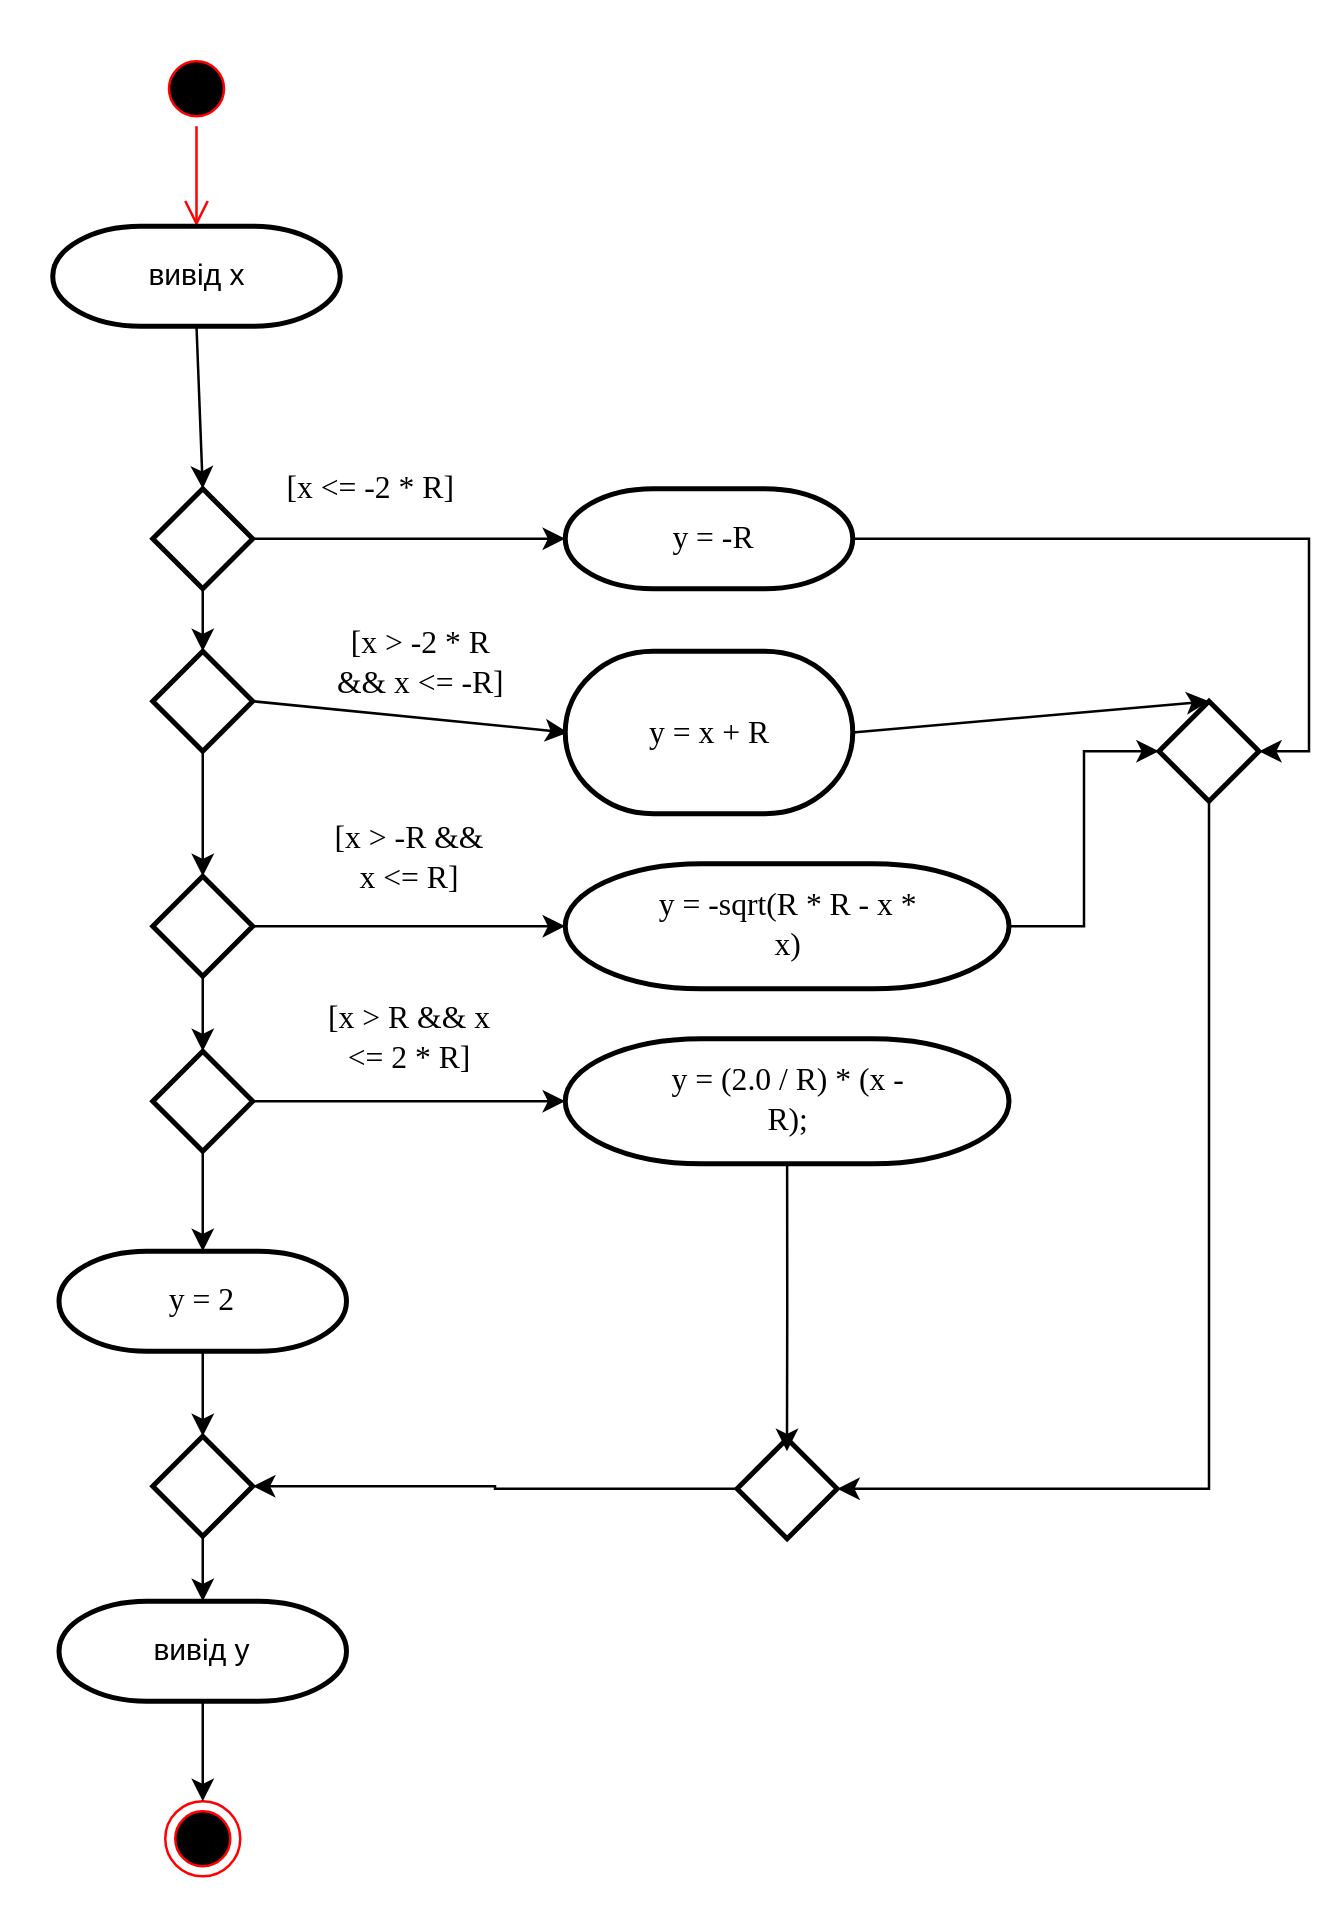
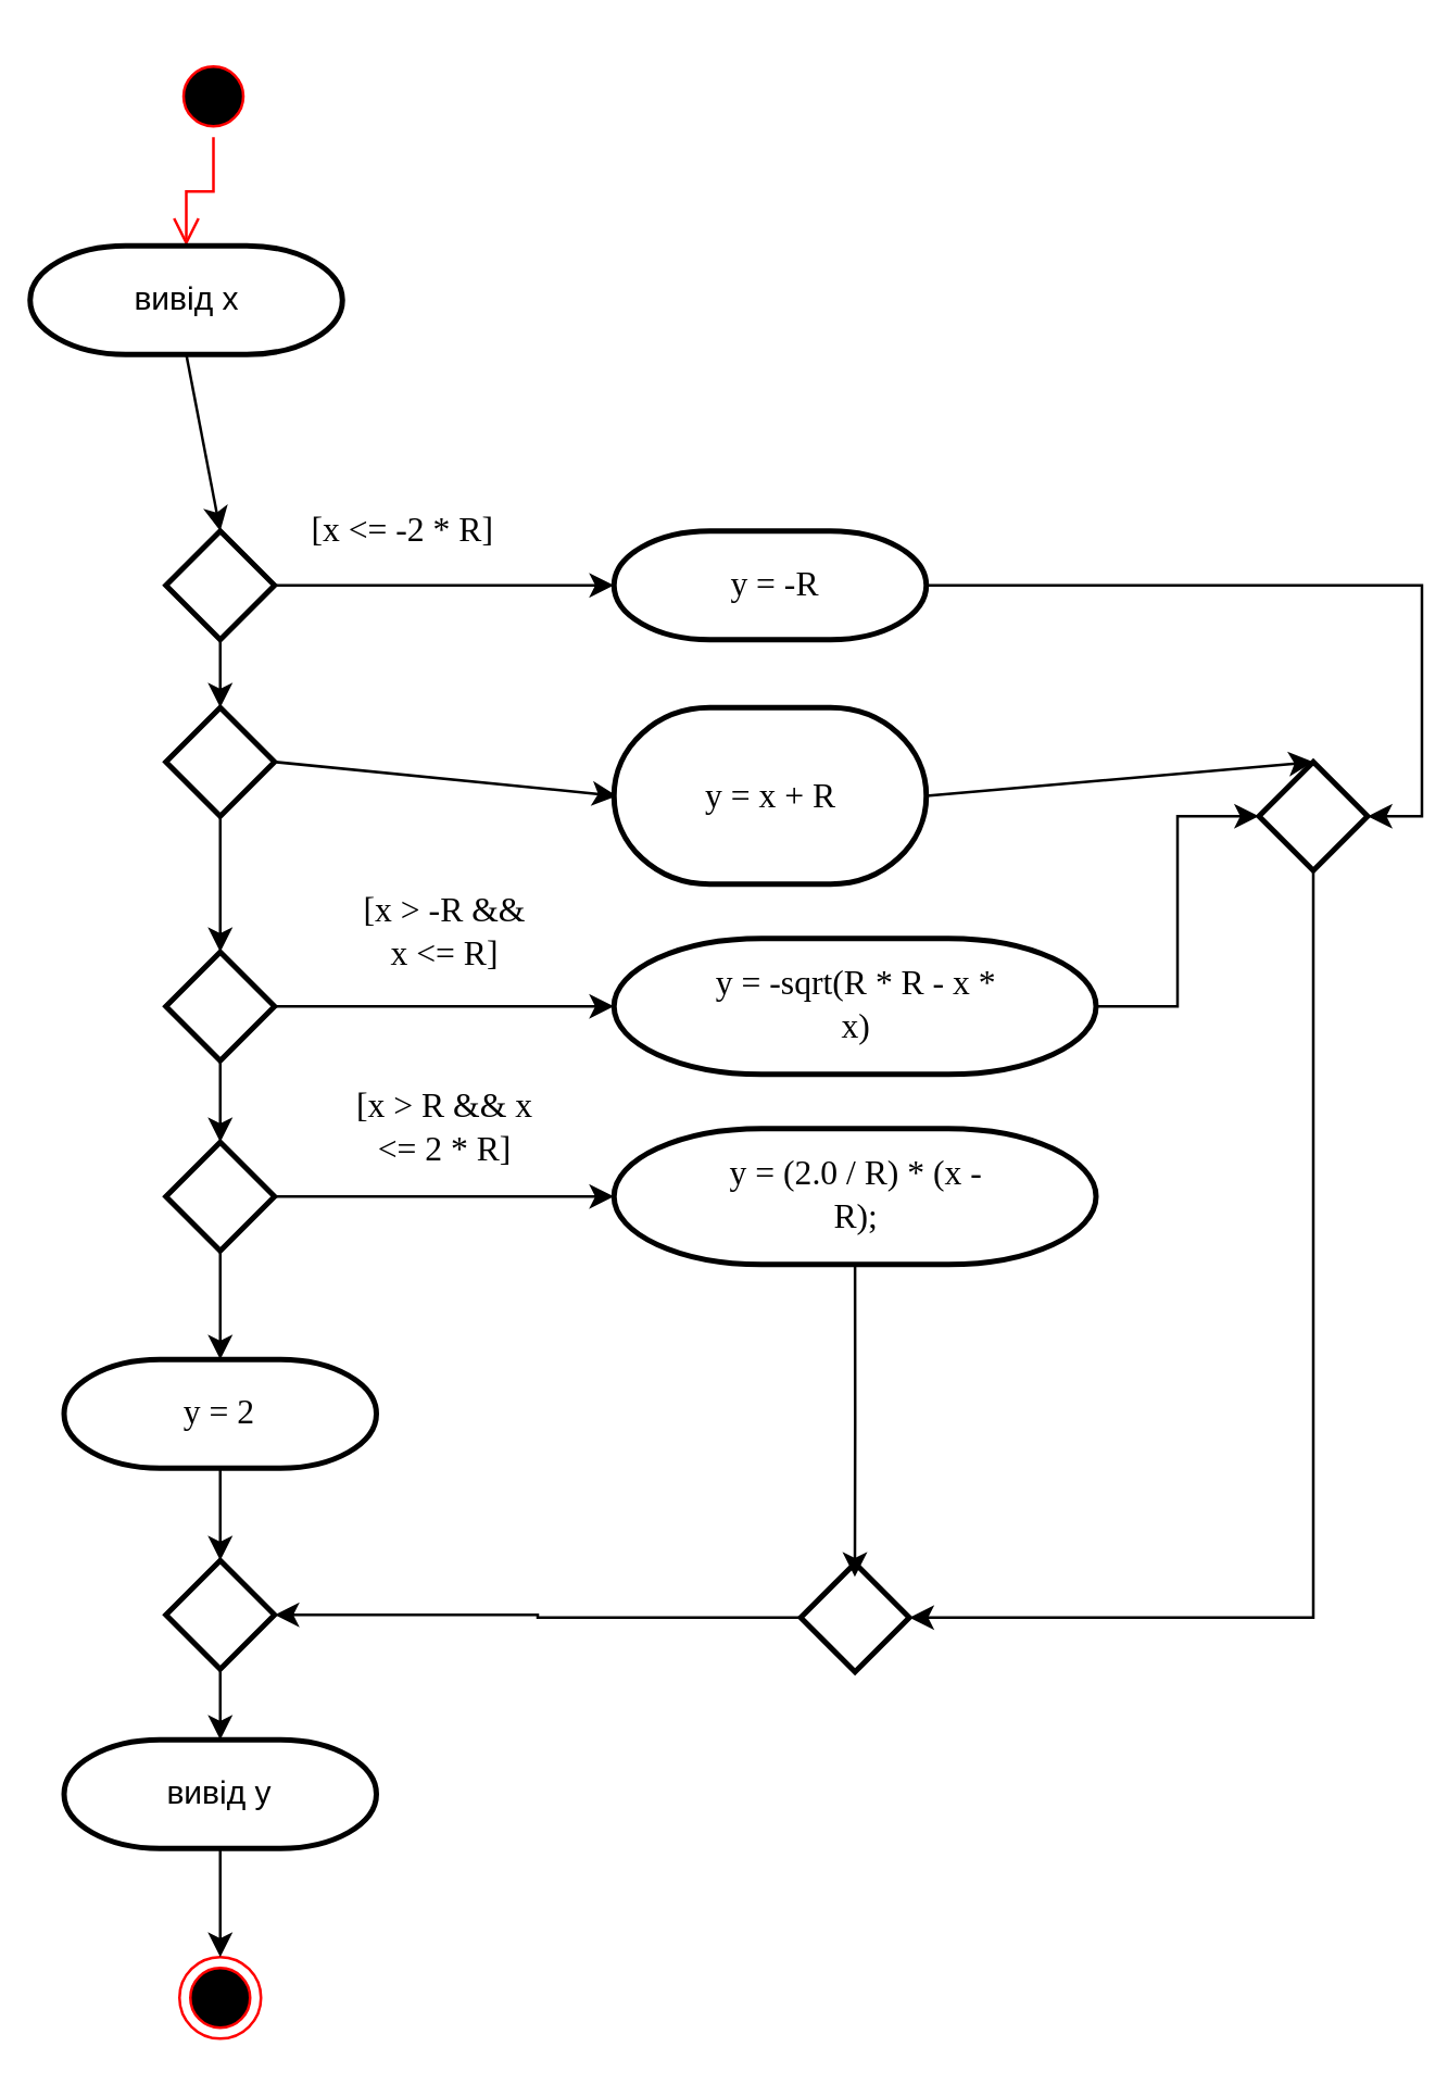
  <mxCell id="0" />
  <mxCell id="1" parent="0" />
  <mxCell id="2" value="" style="ellipse;html=1;shape=startState;fillColor=#000000;strokeColor=#ff0000;" vertex="1" parent="1"><mxGeometry x="63" y="20" width="30" height="30" as="geometry" /></mxCell>
  <mxCell id="3" value="" style="edgeStyle=orthogonalEdgeStyle;html=1;verticalAlign=bottom;endArrow=open;endSize=8;strokeColor=#ff0000;rounded=0;entryX=0.5;entryY=0;entryDx=0;entryDy=0;entryPerimeter=0;" edge="1" source="2" parent="1" target="4"><mxGeometry relative="1" as="geometry"><mxPoint x="78" y="110" as="targetPoint" /></mxGeometry></mxCell>
- <mxCell id="4" value="вивід x" style="strokeWidth=2;html=1;shape=mxgraph.flowchart.terminator;whiteSpace=wrap;" vertex="1" parent="1"><mxGeometry x="20.5" y="90" width="115" height="40" as="geometry" /></mxCell>
+ <mxCell id="4" value="вивід x" style="strokeWidth=2;html=1;shape=mxgraph.flowchart.terminator;whiteSpace=wrap;" vertex="1" parent="1"><mxGeometry x="10.5" y="90" width="115" height="40" as="geometry" /></mxCell>
  <mxCell id="5" value="" style="endArrow=classic;html=1;rounded=0;exitX=0.5;exitY=1;exitDx=0;exitDy=0;exitPerimeter=0;entryX=0.5;entryY=0;entryDx=0;entryDy=0;entryPerimeter=0;" edge="1" parent="1" source="4" target="6"><mxGeometry width="50" height="50" relative="1" as="geometry"><mxPoint x="165.5" y="230" as="sourcePoint" /><mxPoint x="80.5" y="200" as="targetPoint" /></mxGeometry></mxCell>
  <mxCell id="6" value="" style="strokeWidth=2;html=1;shape=mxgraph.flowchart.decision;whiteSpace=wrap;" vertex="1" parent="1"><mxGeometry x="60.5" y="195" width="40" height="40" as="geometry" /></mxCell>
  <mxCell id="7" value="" style="strokeWidth=2;html=1;shape=mxgraph.flowchart.decision;whiteSpace=wrap;" vertex="1" parent="1"><mxGeometry x="60.5" y="260" width="40" height="40" as="geometry" /></mxCell>
  <mxCell id="8" value="" style="endArrow=classic;html=1;rounded=0;exitX=0.5;exitY=1;exitDx=0;exitDy=0;exitPerimeter=0;entryX=0.5;entryY=0;entryDx=0;entryDy=0;entryPerimeter=0;" edge="1" parent="1" source="6" target="7"><mxGeometry width="50" height="50" relative="1" as="geometry"><mxPoint x="135.5" y="260" as="sourcePoint" /><mxPoint x="185.5" y="210" as="targetPoint" /></mxGeometry></mxCell>
  <mxCell id="9" value="" style="endArrow=classic;html=1;rounded=0;exitX=0.5;exitY=1;exitDx=0;exitDy=0;exitPerimeter=0;entryX=0.5;entryY=0;entryDx=0;entryDy=0;entryPerimeter=0;" edge="1" parent="1" target="10"><mxGeometry width="50" height="50" relative="1" as="geometry"><mxPoint x="80.5" y="610" as="sourcePoint" /><mxPoint x="80.5" y="400" as="targetPoint" /></mxGeometry></mxCell>
  <mxCell id="10" value="вивід у" style="strokeWidth=2;html=1;shape=mxgraph.flowchart.terminator;whiteSpace=wrap;" vertex="1" parent="1"><mxGeometry x="23" y="640" width="115" height="40" as="geometry" /></mxCell>
  <mxCell id="11" value="" style="ellipse;html=1;shape=endState;fillColor=#000000;strokeColor=#ff0000;" vertex="1" parent="1"><mxGeometry x="65.5" y="720" width="30" height="30" as="geometry" /></mxCell>
  <mxCell id="12" value="" style="endArrow=classic;html=1;rounded=0;exitX=0.5;exitY=1;exitDx=0;exitDy=0;exitPerimeter=0;entryX=0.5;entryY=0;entryDx=0;entryDy=0;" edge="1" parent="1" source="10" target="11"><mxGeometry width="50" height="50" relative="1" as="geometry"><mxPoint x="205.5" y="470" as="sourcePoint" /><mxPoint x="255.5" y="420" as="targetPoint" /></mxGeometry></mxCell>
  <mxCell id="13" value="" style="endArrow=classic;html=1;rounded=0;exitX=1;exitY=0.5;exitDx=0;exitDy=0;exitPerimeter=0;entryX=0;entryY=0.5;entryDx=0;entryDy=0;entryPerimeter=0;" edge="1" parent="1" source="6" target="15"><mxGeometry width="50" height="50" relative="1" as="geometry"><mxPoint x="215.5" y="170" as="sourcePoint" /><mxPoint x="225.5" y="210" as="targetPoint" /></mxGeometry></mxCell>
  <mxCell id="14" value="" style="endArrow=classic;html=1;rounded=0;exitX=1;exitY=0.5;exitDx=0;exitDy=0;exitPerimeter=0;entryX=0.009;entryY=0.5;entryDx=0;entryDy=0;entryPerimeter=0;" edge="1" parent="1" source="7" target="18"><mxGeometry width="50" height="50" relative="1" as="geometry"><mxPoint x="155.5" y="300" as="sourcePoint" /><mxPoint x="225.5" y="280" as="targetPoint" /></mxGeometry></mxCell>
  <mxCell id="15" value="&lt;span style=&quot;font-size: 9.5pt; font-family: &amp;quot;Cascadia Mono&amp;quot;; background: white;&quot;&gt;&amp;nbsp;y = -R&lt;/span&gt;" style="strokeWidth=2;html=1;shape=mxgraph.flowchart.terminator;whiteSpace=wrap;" vertex="1" parent="1"><mxGeometry x="225.5" y="195" width="115" height="40" as="geometry" /></mxCell>
  <mxCell id="16" value="&lt;span style=&quot;font-size: 9.5pt; font-family: &amp;quot;Cascadia Mono&amp;quot;; background: white;&quot;&gt;[x &amp;lt;= -2 * R]&lt;/span&gt;" style="text;html=1;align=center;verticalAlign=middle;whiteSpace=wrap;rounded=0;" vertex="1" parent="1"><mxGeometry x="93" y="180" width="110" height="30" as="geometry" /></mxCell>
- <mxCell id="17" value="&lt;span style=&quot;font-size: 9.5pt; font-family: &amp;quot;Cascadia Mono&amp;quot;; background: white;&quot;&gt;[x &amp;gt; -2 * R&lt;br&gt;&amp;amp;&amp;amp; x &amp;lt;= -R]&lt;/span&gt;" style="text;html=1;align=center;verticalAlign=middle;whiteSpace=wrap;rounded=0;" vertex="1" parent="1"><mxGeometry x="123" y="250" width="90" height="30" as="geometry" /></mxCell>
  <mxCell id="18" value="&lt;span style=&quot;font-size: 9.5pt; font-family: &amp;quot;Cascadia Mono&amp;quot;; background: white;&quot;&gt;y = x + R&lt;/span&gt;" style="strokeWidth=2;html=1;shape=mxgraph.flowchart.terminator;whiteSpace=wrap;" vertex="1" parent="1"><mxGeometry x="225.5" y="260" width="115" height="65" as="geometry" /></mxCell>
  <mxCell id="19" value="" style="endArrow=classic;html=1;rounded=0;exitX=0.5;exitY=1;exitDx=0;exitDy=0;exitPerimeter=0;entryX=0.5;entryY=0;entryDx=0;entryDy=0;entryPerimeter=0;" edge="1" parent="1" source="7" target="20"><mxGeometry width="50" height="50" relative="1" as="geometry"><mxPoint x="23" y="335" as="sourcePoint" /><mxPoint x="80.5" y="320" as="targetPoint" /></mxGeometry></mxCell>
  <mxCell id="20" value="" style="strokeWidth=2;html=1;shape=mxgraph.flowchart.decision;whiteSpace=wrap;" vertex="1" parent="1"><mxGeometry x="60.5" y="350" width="40" height="40" as="geometry" /></mxCell>
  <mxCell id="21" value="" style="endArrow=classic;html=1;rounded=0;exitX=0.5;exitY=1;exitDx=0;exitDy=0;exitPerimeter=0;entryX=0.5;entryY=0;entryDx=0;entryDy=0;entryPerimeter=0;" edge="1" parent="1" source="20" target="26"><mxGeometry width="50" height="50" relative="1" as="geometry"><mxPoint x="215.5" y="430" as="sourcePoint" /><mxPoint x="80" y="430" as="targetPoint" /></mxGeometry></mxCell>
  <mxCell id="22" value="" style="strokeWidth=2;html=1;shape=mxgraph.flowchart.decision;whiteSpace=wrap;" vertex="1" parent="1"><mxGeometry x="294.25" y="575" width="40" height="40" as="geometry" /></mxCell>
  <mxCell id="23" value="" style="endArrow=classic;html=1;rounded=0;exitX=1;exitY=0.5;exitDx=0;exitDy=0;exitPerimeter=0;entryX=0;entryY=0.5;entryDx=0;entryDy=0;entryPerimeter=0;" edge="1" parent="1" source="20" target="25"><mxGeometry width="50" height="50" relative="1" as="geometry"><mxPoint x="173" y="340" as="sourcePoint" /><mxPoint x="223" y="370" as="targetPoint" /></mxGeometry></mxCell>
  <mxCell id="24" value="&lt;span style=&quot;font-size: 9.5pt; font-family: &amp;quot;Cascadia Mono&amp;quot;; background: white;&quot;&gt;[x &amp;gt; -R &amp;amp;&amp;amp;&lt;br/&gt;x &amp;lt;= R]&lt;/span&gt;" style="text;html=1;align=center;verticalAlign=middle;resizable=0;points=[];autosize=1;strokeColor=none;fillColor=none;" vertex="1" parent="1"><mxGeometry x="113" y="323" width="100" height="40" as="geometry" /></mxCell>
  <mxCell id="25" value="&lt;span style=&quot;font-size: 9.5pt; font-family: &amp;quot;Cascadia Mono&amp;quot;; background: white;&quot;&gt;y = -sqrt(R * R - x *&lt;br/&gt;x)&lt;/span&gt;" style="strokeWidth=2;html=1;shape=mxgraph.flowchart.terminator;whiteSpace=wrap;" vertex="1" parent="1"><mxGeometry x="225.5" y="345" width="177.5" height="50" as="geometry" /></mxCell>
  <mxCell id="26" value="" style="strokeWidth=2;html=1;shape=mxgraph.flowchart.decision;whiteSpace=wrap;" vertex="1" parent="1"><mxGeometry x="60.5" y="420" width="40" height="40" as="geometry" /></mxCell>
  <mxCell id="27" value="" style="strokeWidth=2;html=1;shape=mxgraph.flowchart.decision;whiteSpace=wrap;" vertex="1" parent="1"><mxGeometry x="60.5" y="574" width="40" height="40" as="geometry" /></mxCell>
  <mxCell id="28" value="" style="endArrow=classic;html=1;rounded=0;exitX=0.5;exitY=1;exitDx=0;exitDy=0;exitPerimeter=0;entryX=0.5;entryY=0;entryDx=0;entryDy=0;entryPerimeter=0;" edge="1" parent="1" source="26" target="33"><mxGeometry width="50" height="50" relative="1" as="geometry"><mxPoint x="163" y="360" as="sourcePoint" /><mxPoint x="81" y="500" as="targetPoint" /></mxGeometry></mxCell>
  <mxCell id="29" value="" style="endArrow=classic;html=1;rounded=0;exitX=1;exitY=0.5;exitDx=0;exitDy=0;exitPerimeter=0;entryX=0;entryY=0.5;entryDx=0;entryDy=0;entryPerimeter=0;" edge="1" parent="1" source="26" target="31"><mxGeometry width="50" height="50" relative="1" as="geometry"><mxPoint x="173" y="350" as="sourcePoint" /><mxPoint x="223" y="440" as="targetPoint" /></mxGeometry></mxCell>
  <mxCell id="30" style="edgeStyle=orthogonalEdgeStyle;rounded=0;orthogonalLoop=1;jettySize=auto;html=1;exitX=0.5;exitY=1;exitDx=0;exitDy=0;exitPerimeter=0;" edge="1" parent="1" source="31"><mxGeometry relative="1" as="geometry"><mxPoint x="314.182" y="580" as="targetPoint" /></mxGeometry></mxCell>
  <mxCell id="31" value="&lt;span style=&quot;font-size: 9.5pt; font-family: &amp;quot;Cascadia Mono&amp;quot;; background: white;&quot;&gt;y = (2.0 / R) * (x -&lt;br/&gt;R);&lt;/span&gt;" style="strokeWidth=2;html=1;shape=mxgraph.flowchart.terminator;whiteSpace=wrap;" vertex="1" parent="1"><mxGeometry x="225.5" y="415" width="177.5" height="50" as="geometry" /></mxCell>
  <mxCell id="32" value="&lt;span style=&quot;font-size: 9.5pt; font-family: &amp;quot;Cascadia Mono&amp;quot;; background: white;&quot;&gt;[x &amp;gt; R &amp;amp;&amp;amp; x&lt;br/&gt;&amp;lt;= 2 * R]&lt;/span&gt;" style="text;html=1;align=center;verticalAlign=middle;resizable=0;points=[];autosize=1;strokeColor=none;fillColor=none;" vertex="1" parent="1"><mxGeometry x="108" y="395" width="110" height="40" as="geometry" /></mxCell>
  <mxCell id="33" value="&lt;span style=&quot;font-size: 9.5pt; font-family: &amp;quot;Cascadia Mono&amp;quot;; background: white;&quot;&gt;y = 2&lt;/span&gt;" style="strokeWidth=2;html=1;shape=mxgraph.flowchart.terminator;whiteSpace=wrap;" vertex="1" parent="1"><mxGeometry x="23" y="500" width="115" height="40" as="geometry" /></mxCell>
  <mxCell id="34" style="edgeStyle=orthogonalEdgeStyle;rounded=0;orthogonalLoop=1;jettySize=auto;html=1;exitX=0.5;exitY=1;exitDx=0;exitDy=0;exitPerimeter=0;entryX=0.5;entryY=0;entryDx=0;entryDy=0;entryPerimeter=0;" edge="1" parent="1" source="33" target="27"><mxGeometry relative="1" as="geometry" /></mxCell>
  <mxCell id="35" style="edgeStyle=orthogonalEdgeStyle;rounded=0;orthogonalLoop=1;jettySize=auto;html=1;exitX=0;exitY=0.5;exitDx=0;exitDy=0;exitPerimeter=0;entryX=1;entryY=0.5;entryDx=0;entryDy=0;entryPerimeter=0;" edge="1" parent="1" source="22" target="27"><mxGeometry relative="1" as="geometry" /></mxCell>
  <mxCell id="36" value="" style="endArrow=classic;html=1;rounded=0;exitX=1;exitY=0.5;exitDx=0;exitDy=0;exitPerimeter=0;entryX=0.5;entryY=0;entryDx=0;entryDy=0;entryPerimeter=0;" edge="1" parent="1" source="18" target="37"><mxGeometry width="50" height="50" relative="1" as="geometry"><mxPoint x="243" y="430" as="sourcePoint" /><mxPoint x="453" y="280" as="targetPoint" /></mxGeometry></mxCell>
  <mxCell id="37" value="" style="strokeWidth=2;html=1;shape=mxgraph.flowchart.decision;whiteSpace=wrap;" vertex="1" parent="1"><mxGeometry x="463" y="280" width="40" height="40" as="geometry" /></mxCell>
  <mxCell id="38" style="edgeStyle=orthogonalEdgeStyle;rounded=0;orthogonalLoop=1;jettySize=auto;html=1;exitX=1;exitY=0.5;exitDx=0;exitDy=0;exitPerimeter=0;entryX=0;entryY=0.5;entryDx=0;entryDy=0;entryPerimeter=0;" edge="1" parent="1" source="25" target="37"><mxGeometry relative="1" as="geometry" /></mxCell>
  <mxCell id="39" style="edgeStyle=orthogonalEdgeStyle;rounded=0;orthogonalLoop=1;jettySize=auto;html=1;exitX=1;exitY=0.5;exitDx=0;exitDy=0;exitPerimeter=0;entryX=1;entryY=0.5;entryDx=0;entryDy=0;entryPerimeter=0;" edge="1" parent="1" source="15" target="37"><mxGeometry relative="1" as="geometry" /></mxCell>
  <mxCell id="40" style="edgeStyle=orthogonalEdgeStyle;rounded=0;orthogonalLoop=1;jettySize=auto;html=1;exitX=0.5;exitY=1;exitDx=0;exitDy=0;exitPerimeter=0;entryX=1;entryY=0.5;entryDx=0;entryDy=0;entryPerimeter=0;" edge="1" parent="1" source="37" target="22"><mxGeometry relative="1" as="geometry" /></mxCell>
